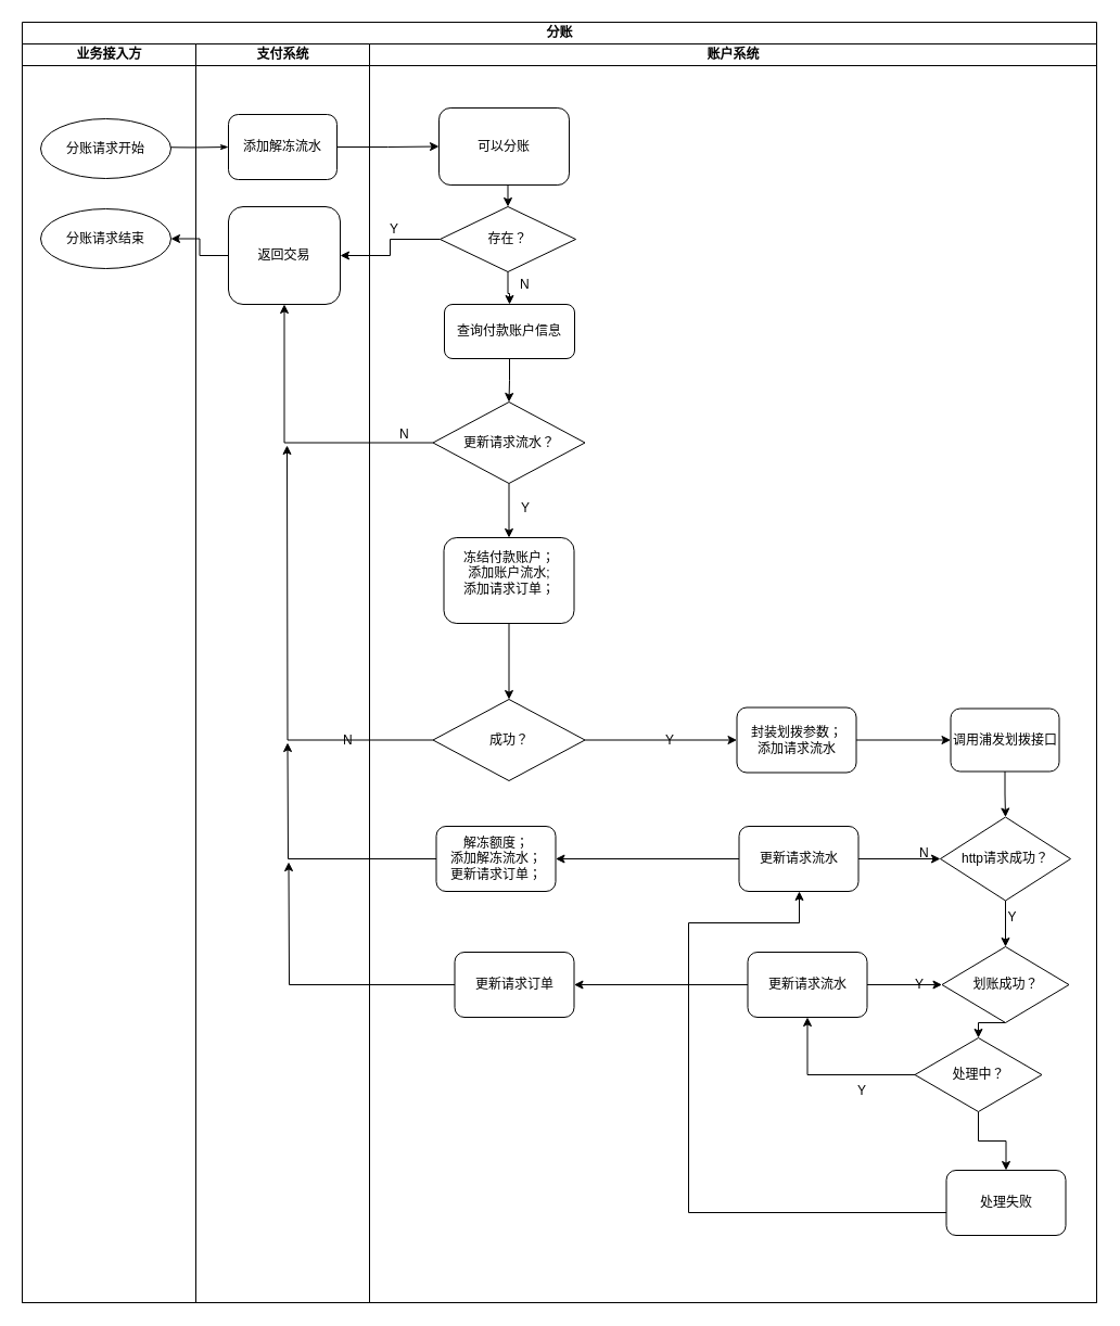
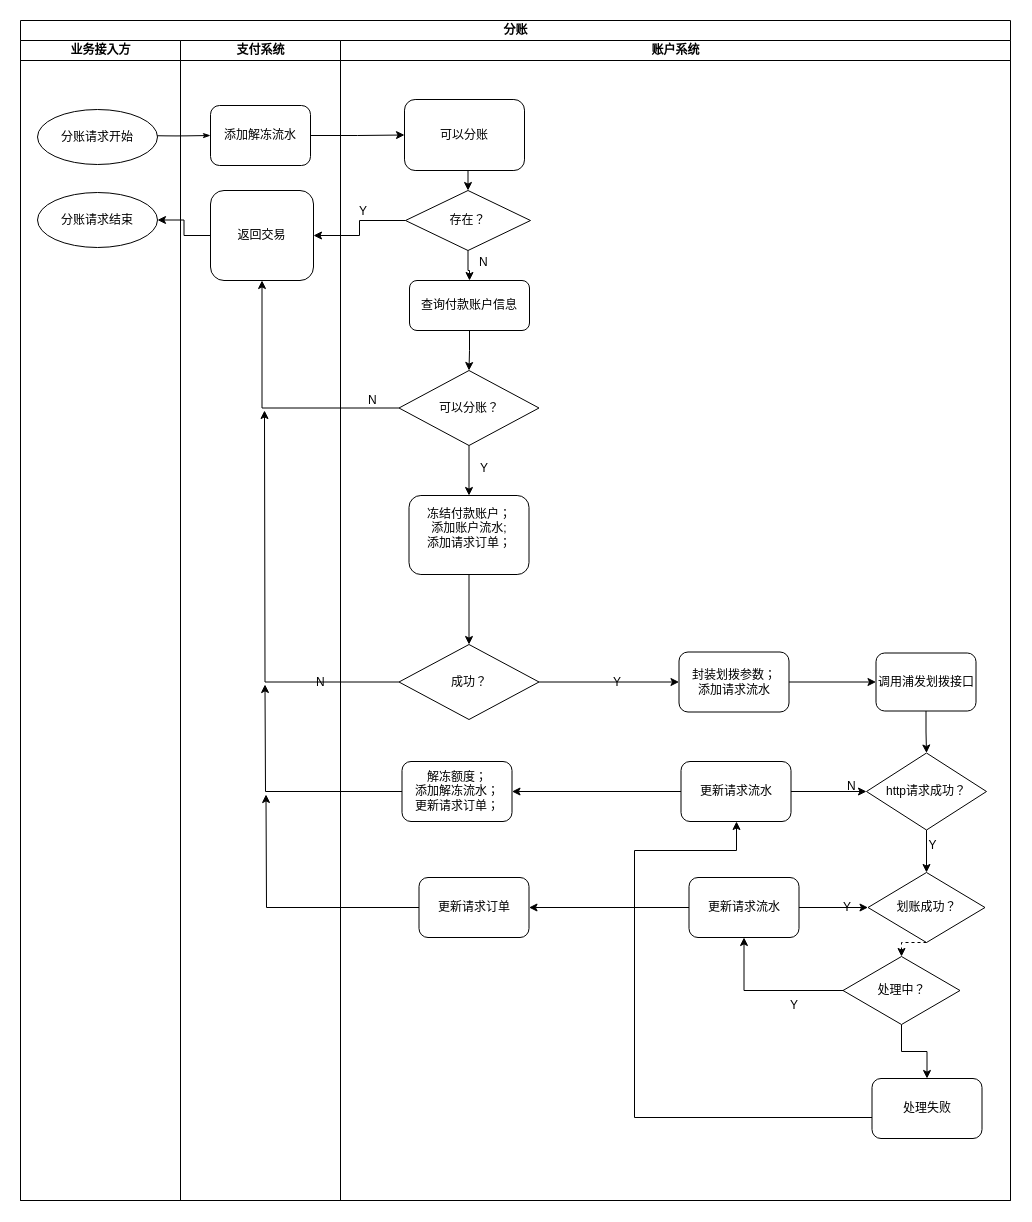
  <mxCell id="0" />
  <mxCell id="1" parent="0" />
  <mxCell id="2" value="&lt;p style=&quot;font-size: 12px;&quot;&gt;&lt;font style=&quot;font-size: 12px;&quot;&gt;分账&lt;/font&gt;&lt;/p&gt;" style="swimlane;html=1;childLayout=stackLayout;startSize=20;rounded=0;shadow=0;labelBackgroundColor=none;strokeColor=#000000;strokeWidth=1;fillColor=#ffffff;fontFamily=Helvetica;fontSize=12;fontColor=#000000;align=center;" parent="1" vertex="1"><mxGeometry x="20" y="20" width="990" height="1180" as="geometry" /></mxCell>
  <mxCell id="3" style="edgeStyle=orthogonalEdgeStyle;rounded=1;html=1;labelBackgroundColor=none;startArrow=none;startFill=0;startSize=5;endArrow=classicThin;endFill=1;endSize=5;jettySize=auto;orthogonalLoop=1;strokeColor=#000000;strokeWidth=1;fontFamily=Helvetica;fontSize=12;fontColor=#000000;" parent="2" target="7" edge="1"><mxGeometry relative="1" as="geometry"><mxPoint x="120" y="115" as="sourcePoint" /></mxGeometry></mxCell>
  <mxCell id="4" value="业务接入方" style="swimlane;html=1;startSize=20;fontFamily=Helvetica;fontSize=12;" parent="2" vertex="1"><mxGeometry y="20" width="160" height="1160" as="geometry" /></mxCell>
  <mxCell id="5" value="分账请求结束" style="ellipse;whiteSpace=wrap;html=1;fontFamily=Helvetica;align=center;fontSize=12;" parent="4" vertex="1"><mxGeometry x="17" y="152" width="120" height="55" as="geometry" /></mxCell>
  <mxCell id="6" value="支付系统" style="swimlane;html=1;startSize=20;fontFamily=Helvetica;align=center;fontSize=12;" parent="2" vertex="1"><mxGeometry x="160" y="20" width="160" height="1160" as="geometry"><mxRectangle x="160" y="20" width="80" height="1160" as="alternateBounds" /></mxGeometry></mxCell>
  <mxCell id="7" value="&lt;font style=&quot;font-size: 12px;&quot;&gt;添加解冻流水&lt;/font&gt;" style="rounded=1;whiteSpace=wrap;html=1;shadow=0;labelBackgroundColor=none;strokeColor=#000000;strokeWidth=1;fillColor=#ffffff;fontFamily=Helvetica;fontSize=12;fontColor=#000000;align=center;" parent="6" vertex="1"><mxGeometry x="30" y="65" width="100" height="60" as="geometry" /></mxCell>
  <mxCell id="8" value="&lt;font style=&quot;font-size: 12px;&quot;&gt;返回交易&lt;/font&gt;" style="rounded=1;whiteSpace=wrap;html=1;shadow=0;labelBackgroundColor=none;strokeColor=#000000;strokeWidth=1;fillColor=#ffffff;fontFamily=Helvetica;fontSize=12;fontColor=#000000;align=center;" parent="6" vertex="1"><mxGeometry x="30" y="150" width="103" height="90" as="geometry" /></mxCell>
  <mxCell id="9" value="账户系统" style="swimlane;html=1;startSize=20;fontFamily=Helvetica;fontSize=12;" parent="2" vertex="1"><mxGeometry x="320" y="20" width="670" height="1160" as="geometry" /></mxCell>
  <mxCell id="10" style="edgeStyle=orthogonalEdgeStyle;rounded=0;orthogonalLoop=1;jettySize=auto;html=1;exitX=0.5;exitY=1;exitDx=0;exitDy=0;entryX=0.5;entryY=0;entryDx=0;entryDy=0;fontFamily=Helvetica;fontSize=12;" parent="9" source="11" target="13" edge="1"><mxGeometry relative="1" as="geometry" /></mxCell>
  <mxCell id="11" value="&lt;span style=&quot;font-size: 12px;&quot;&gt;查询付款账户信息&lt;/span&gt;" style="rounded=1;whiteSpace=wrap;html=1;fontFamily=Helvetica;align=center;fontSize=12;" parent="9" vertex="1"><mxGeometry x="69" y="240" width="120" height="50" as="geometry" /></mxCell>
  <mxCell id="12" style="edgeStyle=orthogonalEdgeStyle;rounded=0;orthogonalLoop=1;jettySize=auto;html=1;exitX=0.5;exitY=1;exitDx=0;exitDy=0;entryX=0.5;entryY=0;entryDx=0;entryDy=0;fontFamily=Helvetica;fontSize=12;" parent="9" source="13" target="15" edge="1"><mxGeometry relative="1" as="geometry" /></mxCell>
- <mxCell id="13" value="更新请求流水？" style="rhombus;whiteSpace=wrap;html=1;fontFamily=Helvetica;fontSize=12;" parent="9" vertex="1"><mxGeometry x="58.5" y="330" width="140" height="75" as="geometry" /></mxCell>
+ <mxCell id="13" value="可以分账？" style="rhombus;whiteSpace=wrap;html=1;fontFamily=Helvetica;fontSize=12;" parent="9" vertex="1"><mxGeometry x="58.5" y="330" width="140" height="75" as="geometry" /></mxCell>
  <mxCell id="14" style="edgeStyle=orthogonalEdgeStyle;rounded=0;orthogonalLoop=1;jettySize=auto;html=1;exitX=0.5;exitY=1;exitDx=0;exitDy=0;entryX=0.5;entryY=0;entryDx=0;entryDy=0;fontFamily=Helvetica;fontSize=12;" parent="9" source="15" target="16" edge="1"><mxGeometry relative="1" as="geometry" /></mxCell>
  <mxCell id="15" value="冻结付款账户；&lt;br style=&quot;font-size: 12px;&quot;&gt;添加账户流水;&lt;br style=&quot;font-size: 12px;&quot;&gt;添加请求订单；&lt;br style=&quot;font-size: 12px;&quot;&gt;&lt;br style=&quot;font-size: 12px;&quot;&gt;" style="rounded=1;whiteSpace=wrap;html=1;fontFamily=Helvetica;fontSize=12;" parent="9" vertex="1"><mxGeometry x="68.5" y="455" width="120" height="79" as="geometry" /></mxCell>
  <mxCell id="16" value="成功？" style="rhombus;whiteSpace=wrap;html=1;fontFamily=Helvetica;fontSize=12;" parent="9" vertex="1"><mxGeometry x="58.5" y="604" width="140" height="75" as="geometry" /></mxCell>
  <mxCell id="17" value="&lt;font style=&quot;font-size: 12px;&quot;&gt;更新请求订单&lt;/font&gt;" style="rounded=1;whiteSpace=wrap;html=1;shadow=0;labelBackgroundColor=none;strokeColor=#000000;strokeWidth=1;fillColor=#ffffff;fontFamily=Helvetica;fontSize=12;fontColor=#000000;align=center;flipH=0;" parent="9" vertex="1"><mxGeometry x="78.5" y="837" width="110" height="60" as="geometry" /></mxCell>
  <mxCell id="18" value="&lt;font style=&quot;font-size: 12px;&quot;&gt;解冻额度；&lt;br style=&quot;font-size: 12px;&quot;&gt;添加解冻流水；&lt;br style=&quot;font-size: 12px;&quot;&gt;更新请求订单；&lt;/font&gt;" style="rounded=1;whiteSpace=wrap;html=1;shadow=0;labelBackgroundColor=none;strokeColor=#000000;strokeWidth=1;fillColor=#ffffff;fontFamily=Helvetica;fontSize=12;fontColor=#000000;align=center;flipH=0;" parent="9" vertex="1"><mxGeometry x="61.5" y="721" width="110" height="60" as="geometry" /></mxCell>
  <mxCell id="19" style="edgeStyle=orthogonalEdgeStyle;rounded=0;orthogonalLoop=1;jettySize=auto;html=1;exitX=0.5;exitY=1;exitDx=0;exitDy=0;entryX=0.5;entryY=0;entryDx=0;entryDy=0;fontFamily=Helvetica;fontSize=12;" parent="9" source="20" target="22" edge="1"><mxGeometry relative="1" as="geometry" /></mxCell>
  <mxCell id="20" value="可以分账" style="rounded=1;whiteSpace=wrap;html=1;fontFamily=Helvetica;align=center;fontSize=12;" parent="9" vertex="1"><mxGeometry x="64" y="59" width="120" height="71" as="geometry" /></mxCell>
  <mxCell id="21" style="edgeStyle=orthogonalEdgeStyle;rounded=0;orthogonalLoop=1;jettySize=auto;html=1;exitX=0.5;exitY=1;exitDx=0;exitDy=0;fontFamily=Helvetica;fontSize=12;" parent="9" source="22" target="11" edge="1"><mxGeometry relative="1" as="geometry" /></mxCell>
  <mxCell id="22" value="存在？" style="rhombus;whiteSpace=wrap;html=1;fontFamily=Helvetica;align=center;fontSize=12;" parent="9" vertex="1"><mxGeometry x="65" y="150" width="125" height="60" as="geometry" /></mxCell>
  <mxCell id="23" style="edgeStyle=orthogonalEdgeStyle;rounded=0;orthogonalLoop=1;jettySize=auto;html=1;exitX=0;exitY=0.5;exitDx=0;exitDy=0;fontFamily=Helvetica;fontSize=12;" parent="9" target="48" edge="1"><mxGeometry relative="1" as="geometry"><mxPoint x="386.5" y="790" as="targetPoint" /><mxPoint x="531.5" y="1077" as="sourcePoint" /><Array as="points"><mxPoint x="294" y="1077" /><mxPoint x="294" y="810" /><mxPoint x="396" y="810" /></Array></mxGeometry></mxCell>
  <mxCell id="24" style="edgeStyle=orthogonalEdgeStyle;rounded=0;orthogonalLoop=1;jettySize=auto;html=1;exitX=0;exitY=0.5;exitDx=0;exitDy=0;entryX=0.5;entryY=1;entryDx=0;entryDy=0;fontFamily=Helvetica;fontSize=12;" parent="2" source="13" target="8" edge="1"><mxGeometry relative="1" as="geometry"><mxPoint x="290" y="430" as="targetPoint" /></mxGeometry></mxCell>
  <mxCell id="25" style="edgeStyle=orthogonalEdgeStyle;rounded=0;orthogonalLoop=1;jettySize=auto;html=1;exitX=0;exitY=0.5;exitDx=0;exitDy=0;fontFamily=Helvetica;fontSize=12;" parent="2" source="16" edge="1"><mxGeometry relative="1" as="geometry"><mxPoint x="244" y="390" as="targetPoint" /></mxGeometry></mxCell>
  <mxCell id="26" style="edgeStyle=orthogonalEdgeStyle;rounded=0;orthogonalLoop=1;jettySize=auto;html=1;exitX=1;exitY=0.5;exitDx=0;exitDy=0;entryX=0;entryY=0.5;entryDx=0;entryDy=0;fontFamily=Helvetica;fontSize=12;" parent="2" source="7" target="20" edge="1"><mxGeometry relative="1" as="geometry" /></mxCell>
  <mxCell id="27" style="edgeStyle=orthogonalEdgeStyle;rounded=0;orthogonalLoop=1;jettySize=auto;html=1;exitX=0;exitY=0.5;exitDx=0;exitDy=0;entryX=1;entryY=0.5;entryDx=0;entryDy=0;fontFamily=Helvetica;fontSize=12;" parent="2" source="8" target="5" edge="1"><mxGeometry relative="1" as="geometry" /></mxCell>
  <mxCell id="28" style="edgeStyle=orthogonalEdgeStyle;rounded=0;orthogonalLoop=1;jettySize=auto;html=1;exitX=0;exitY=0.5;exitDx=0;exitDy=0;entryX=1;entryY=0.5;entryDx=0;entryDy=0;fontFamily=Helvetica;fontSize=12;" parent="2" source="22" target="8" edge="1"><mxGeometry relative="1" as="geometry" /></mxCell>
  <mxCell id="29" value="N" style="text;html=1;resizable=0;points=[];autosize=1;align=left;verticalAlign=top;spacingTop=-4;fontFamily=Helvetica;fontSize=12;" parent="1" vertex="1"><mxGeometry x="365.5" y="390" width="20" height="20" as="geometry" /></mxCell>
  <mxCell id="30" value="Y" style="text;html=1;resizable=0;points=[];autosize=1;align=left;verticalAlign=top;spacingTop=-4;fontFamily=Helvetica;fontSize=12;" parent="1" vertex="1"><mxGeometry x="477.5" y="458" width="20" height="20" as="geometry" /></mxCell>
  <mxCell id="31" value="N" style="text;html=1;resizable=0;points=[];autosize=1;align=left;verticalAlign=top;spacingTop=-4;fontFamily=Helvetica;fontSize=12;" parent="1" vertex="1"><mxGeometry x="313.5" y="671.5" width="20" height="20" as="geometry" /></mxCell>
  <mxCell id="32" style="edgeStyle=orthogonalEdgeStyle;rounded=0;orthogonalLoop=1;jettySize=auto;html=1;exitX=1;exitY=0.5;exitDx=0;exitDy=0;entryX=0;entryY=0.5;entryDx=0;entryDy=0;fontFamily=Helvetica;fontSize=12;" parent="1" source="16" target="46" edge="1"><mxGeometry relative="1" as="geometry"><mxPoint x="671.5" y="682" as="targetPoint" /></mxGeometry></mxCell>
  <mxCell id="33" value="Y" style="text;html=1;resizable=0;points=[];autosize=1;align=left;verticalAlign=top;spacingTop=-4;fontFamily=Helvetica;fontSize=12;" parent="1" vertex="1"><mxGeometry x="610.5" y="671.5" width="20" height="20" as="geometry" /></mxCell>
  <mxCell id="34" value="N&lt;br style=&quot;font-size: 12px;&quot;&gt;&lt;br style=&quot;font-size: 12px;&quot;&gt;" style="text;html=1;resizable=0;points=[];autosize=1;align=left;verticalAlign=top;spacingTop=-4;fontFamily=Helvetica;fontSize=12;" parent="1" vertex="1"><mxGeometry x="844.5" y="776" width="20" height="30" as="geometry" /></mxCell>
  <mxCell id="35" value="Y" style="text;html=1;resizable=0;points=[];autosize=1;align=left;verticalAlign=top;spacingTop=-4;fontFamily=Helvetica;fontSize=12;" parent="1" vertex="1"><mxGeometry x="840.5" y="897" width="20" height="20" as="geometry" /></mxCell>
  <mxCell id="36" style="edgeStyle=orthogonalEdgeStyle;rounded=0;orthogonalLoop=1;jettySize=auto;html=1;exitX=0;exitY=0.5;exitDx=0;exitDy=0;fontFamily=Helvetica;fontSize=12;" parent="1" source="17" edge="1"><mxGeometry relative="1" as="geometry"><mxPoint x="265.5" y="794" as="targetPoint" /><mxPoint x="413" y="907" as="sourcePoint" /></mxGeometry></mxCell>
  <mxCell id="37" value="Y" style="text;html=1;resizable=0;points=[];autosize=1;align=left;verticalAlign=top;spacingTop=-4;fontFamily=Helvetica;fontSize=12;" parent="1" vertex="1"><mxGeometry x="787.5" y="995" width="20" height="20" as="geometry" /></mxCell>
  <mxCell id="38" style="edgeStyle=orthogonalEdgeStyle;rounded=0;orthogonalLoop=1;jettySize=auto;html=1;exitX=0;exitY=0.5;exitDx=0;exitDy=0;fontFamily=Helvetica;fontSize=12;" parent="1" source="48" edge="1"><mxGeometry relative="1" as="geometry"><mxPoint x="511.5" y="791" as="targetPoint" /><mxPoint x="671" y="791" as="sourcePoint" /></mxGeometry></mxCell>
  <mxCell id="39" style="edgeStyle=orthogonalEdgeStyle;rounded=0;orthogonalLoop=1;jettySize=auto;html=1;exitX=0;exitY=0.5;exitDx=0;exitDy=0;fontFamily=Helvetica;fontSize=12;" parent="1" source="18" edge="1"><mxGeometry relative="1" as="geometry"><mxPoint x="264.5" y="684" as="targetPoint" /><mxPoint x="383" y="791" as="sourcePoint" /></mxGeometry></mxCell>
  <mxCell id="40" value="Y" style="text;html=1;resizable=0;points=[];autosize=1;align=left;verticalAlign=top;spacingTop=-4;fontFamily=Helvetica;fontSize=12;" parent="1" vertex="1"><mxGeometry x="357" y="201" width="20" height="20" as="geometry" /></mxCell>
  <mxCell id="41" value="N" style="text;html=1;resizable=0;points=[];autosize=1;align=left;verticalAlign=top;spacingTop=-4;fontFamily=Helvetica;fontSize=12;" parent="1" vertex="1"><mxGeometry x="477" y="252" width="20" height="20" as="geometry" /></mxCell>
  <mxCell id="42" value="Y" style="text;html=1;resizable=0;points=[];autosize=1;align=left;verticalAlign=top;spacingTop=-4;fontFamily=Helvetica;fontSize=12;" parent="1" vertex="1"><mxGeometry x="935.5" y="897" width="20" height="20" as="geometry" /></mxCell>
  <mxCell id="43" value="N" style="text;html=1;resizable=0;points=[];autosize=1;align=left;verticalAlign=top;spacingTop=-4;fontFamily=Helvetica;fontSize=12;" parent="1" vertex="1"><mxGeometry x="934.5" y="897" width="20" height="20" as="geometry" /></mxCell>
  <mxCell id="44" value="分账请求开始" style="ellipse;whiteSpace=wrap;html=1;fontFamily=Helvetica;align=center;fontSize=12;" parent="1" vertex="1"><mxGeometry x="37" y="109" width="120" height="55" as="geometry" /></mxCell>
  <mxCell id="45" style="edgeStyle=orthogonalEdgeStyle;rounded=0;orthogonalLoop=1;jettySize=auto;html=1;exitX=1;exitY=0.5;exitDx=0;exitDy=0;entryX=0;entryY=0.5;entryDx=0;entryDy=0;fontFamily=Helvetica;fontSize=12;" parent="1" source="46" target="52" edge="1"><mxGeometry relative="1" as="geometry" /></mxCell>
  <mxCell id="46" value="&lt;font style=&quot;font-size: 12px;&quot;&gt;封装划拨参数；&lt;br style=&quot;font-size: 12px;&quot;&gt;添加请求流水&lt;/font&gt;&lt;br style=&quot;font-size: 12px;&quot;&gt;" style="rounded=1;whiteSpace=wrap;html=1;shadow=0;labelBackgroundColor=none;strokeColor=#000000;strokeWidth=1;fillColor=#ffffff;fontFamily=Helvetica;fontSize=12;fontColor=#000000;align=center;" parent="1" vertex="1"><mxGeometry x="678.5" y="651.5" width="110" height="60" as="geometry" /></mxCell>
  <mxCell id="47" style="edgeStyle=orthogonalEdgeStyle;rounded=0;orthogonalLoop=1;jettySize=auto;html=1;exitX=1;exitY=0.5;exitDx=0;exitDy=0;entryX=0;entryY=0.5;entryDx=0;entryDy=0;fontFamily=Helvetica;fontSize=12;" parent="1" source="48" target="55" edge="1"><mxGeometry relative="1" as="geometry" /></mxCell>
  <mxCell id="48" value="&lt;font style=&quot;font-size: 12px;&quot;&gt;更新请求流水&lt;/font&gt;" style="rounded=1;whiteSpace=wrap;html=1;shadow=0;labelBackgroundColor=none;strokeColor=#000000;strokeWidth=1;fillColor=#ffffff;fontFamily=Helvetica;fontSize=12;fontColor=#000000;align=center;flipH=0;" parent="1" vertex="1"><mxGeometry x="680.5" y="761" width="110" height="60" as="geometry" /></mxCell>
  <mxCell id="49" style="edgeStyle=orthogonalEdgeStyle;rounded=0;orthogonalLoop=1;jettySize=auto;html=1;exitX=1;exitY=0.5;exitDx=0;exitDy=0;entryX=0;entryY=0.5;entryDx=0;entryDy=0;fontFamily=Helvetica;fontSize=12;" parent="1" source="50" target="57" edge="1"><mxGeometry relative="1" as="geometry" /></mxCell>
  <mxCell id="50" value="&lt;span style=&quot;font-size: 12px;&quot;&gt;&lt;font style=&quot;font-size: 12px;&quot;&gt;更新请求流水&lt;/font&gt;&lt;/span&gt;" style="rounded=1;whiteSpace=wrap;html=1;shadow=0;labelBackgroundColor=none;strokeColor=#000000;strokeWidth=1;fillColor=#ffffff;fontFamily=Helvetica;fontSize=12;fontColor=#000000;align=center;" parent="1" vertex="1"><mxGeometry x="688.5" y="877" width="110" height="60" as="geometry" /></mxCell>
  <mxCell id="51" style="edgeStyle=orthogonalEdgeStyle;rounded=0;orthogonalLoop=1;jettySize=auto;html=1;exitX=0.5;exitY=1;exitDx=0;exitDy=0;entryX=0.5;entryY=0;entryDx=0;entryDy=0;fontFamily=Helvetica;fontSize=12;" parent="1" source="52" target="55" edge="1"><mxGeometry relative="1" as="geometry" /></mxCell>
  <mxCell id="52" value="&lt;font style=&quot;font-size: 12px;&quot;&gt;调用浦发划拨接口&lt;/font&gt;" style="rounded=1;whiteSpace=wrap;html=1;shadow=0;labelBackgroundColor=none;strokeColor=#000000;strokeWidth=1;fillColor=#ffffff;fontFamily=Helvetica;fontSize=12;fontColor=#000000;align=center;" parent="1" vertex="1"><mxGeometry x="875.5" y="652.5" width="100" height="58" as="geometry" /></mxCell>
  <mxCell id="53" style="edgeStyle=orthogonalEdgeStyle;rounded=0;orthogonalLoop=1;jettySize=auto;html=1;exitX=0.5;exitY=1;exitDx=0;exitDy=0;entryX=0.5;entryY=0;entryDx=0;entryDy=0;fontFamily=Helvetica;fontSize=12;" parent="1" source="55" target="57" edge="1"><mxGeometry relative="1" as="geometry" /></mxCell>
  <mxCell id="54" value="Y" style="text;html=1;resizable=0;points=[];align=center;verticalAlign=middle;labelBackgroundColor=#ffffff;fontFamily=Helvetica;fontSize=12;" parent="53" vertex="1" connectable="0"><mxGeometry x="-0.286" y="5" relative="1" as="geometry"><mxPoint as="offset" /></mxGeometry></mxCell>
  <mxCell id="55" value="http请求成功？" style="rhombus;whiteSpace=wrap;html=1;fontFamily=Helvetica;fontSize=12;" parent="1" vertex="1"><mxGeometry x="866" y="752.5" width="120" height="77" as="geometry" /></mxCell>
- <mxCell id="56" style="edgeStyle=orthogonalEdgeStyle;rounded=0;orthogonalLoop=1;jettySize=auto;html=1;exitX=0.5;exitY=1;exitDx=0;exitDy=0;entryX=0.5;entryY=0;entryDx=0;entryDy=0;fontFamily=Helvetica;fontSize=12;" parent="1" source="57" target="60" edge="1"><mxGeometry relative="1" as="geometry" /></mxCell>
+ <mxCell id="56" style="edgeStyle=orthogonalEdgeStyle;rounded=0;orthogonalLoop=1;jettySize=auto;html=1;exitX=0.5;exitY=1;exitDx=0;exitDy=0;entryX=0.5;entryY=0;entryDx=0;entryDy=0;fontFamily=Helvetica;fontSize=12;dashed=1;" parent="1" source="57" target="60" edge="1"><mxGeometry relative="1" as="geometry" /></mxCell>
  <mxCell id="57" value="划账成功？" style="rhombus;whiteSpace=wrap;html=1;fontFamily=Helvetica;fontSize=12;" parent="1" vertex="1"><mxGeometry x="867.5" y="872" width="117" height="70" as="geometry" /></mxCell>
  <mxCell id="58" style="edgeStyle=orthogonalEdgeStyle;rounded=0;orthogonalLoop=1;jettySize=auto;html=1;exitX=0.5;exitY=1;exitDx=0;exitDy=0;entryX=0.5;entryY=0;entryDx=0;entryDy=0;fontFamily=Helvetica;fontSize=12;" parent="1" source="60" target="61" edge="1"><mxGeometry relative="1" as="geometry" /></mxCell>
  <mxCell id="59" style="edgeStyle=orthogonalEdgeStyle;rounded=0;orthogonalLoop=1;jettySize=auto;html=1;exitX=0;exitY=0.5;exitDx=0;exitDy=0;entryX=0.5;entryY=1;entryDx=0;entryDy=0;fontFamily=Helvetica;fontSize=12;" parent="1" source="60" target="50" edge="1"><mxGeometry relative="1" as="geometry" /></mxCell>
  <mxCell id="60" value="处理中？" style="rhombus;whiteSpace=wrap;html=1;fontFamily=Helvetica;fontSize=12;" parent="1" vertex="1"><mxGeometry x="842.5" y="956" width="117" height="68" as="geometry" /></mxCell>
  <mxCell id="61" value="&lt;font style=&quot;font-size: 12px;&quot;&gt;处理失败&lt;/font&gt;" style="rounded=1;whiteSpace=wrap;html=1;shadow=0;labelBackgroundColor=none;strokeColor=#000000;strokeWidth=1;fillColor=#ffffff;fontFamily=Helvetica;fontSize=12;fontColor=#000000;align=center;" parent="1" vertex="1"><mxGeometry x="871.5" y="1078" width="110" height="60" as="geometry" /></mxCell>
  <mxCell id="62" style="edgeStyle=orthogonalEdgeStyle;rounded=0;orthogonalLoop=1;jettySize=auto;html=1;exitX=0;exitY=0.5;exitDx=0;exitDy=0;entryX=1;entryY=0.5;entryDx=0;entryDy=0;fontFamily=Helvetica;fontSize=12;" parent="1" source="50" target="17" edge="1"><mxGeometry relative="1" as="geometry"><mxPoint x="679" y="907" as="sourcePoint" /></mxGeometry></mxCell>
